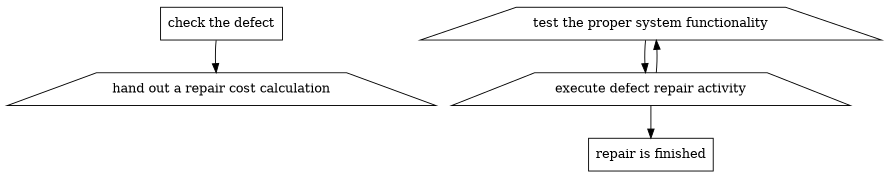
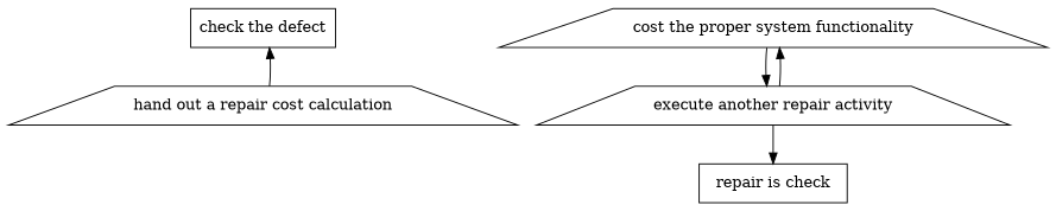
  strict digraph {
    node [shape=trapezium]
    edge [attrs="{'type': 'flow', 'label': 'flow'}"]
    "check the defect" [attrs="{'type': 'Activity', 'label': 'check the defect'}" shape=box]
    "hand out a repair cost calculation" [attrs="{'type': 'Activity', 'label': 'hand out a repair cost calculation'}"]
-   "test the proper system functionality" [attrs="{'type': 'Activity', 'label': 'test the proper system functionality'}"]
-   "execute another repair activity" [attrs="{'type': 'Activity', 'label': 'execute another repair activity'}" label="execute defect repair activity"]
-   "repair is finished" [attrs="{'type': 'Activity', 'label': 'repair is finished'}" shape=box]
-   "check the defect" -> "hand out a repair cost calculation"
+   "test the proper system functionality" [attrs="{'type': 'Activity', 'label': 'test the proper system functionality'}" label="cost the proper system functionality"]
+   "execute another repair activity" [attrs="{'type': 'Activity', 'label': 'execute another repair activity'}"]
+   "repair is finished" [attrs="{'type': 'Activity', 'label': 'repair is finished'}" shape=box label="repair is check"]
+   "hand out a repair cost calculation" -> "check the defect"
    "test the proper system functionality" -> "execute another repair activity"
    "execute another repair activity" -> "test the proper system functionality"
    "execute another repair activity" -> "repair is finished"
  }
